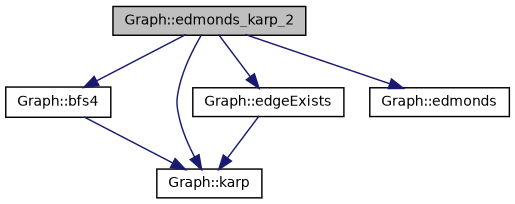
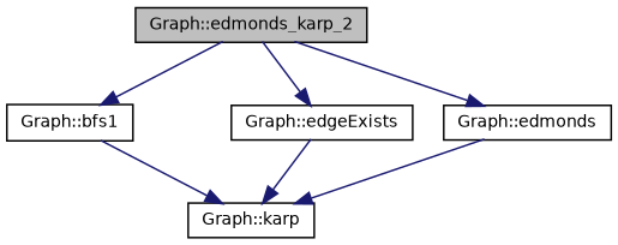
  digraph {
    rankdir=TB
    node [color=black fillcolor=white fontname=Helvetica fontsize=10 shape=record style=filled]
    edge [color=midnightblue fontname=Helvetica fontsize=10 labelfontname=Helvetica labelfontsize=10 style=solid]
    n1 [fillcolor=grey75 fontcolor=black height=0.2 label="Graph::edmonds_karp_2" width=0.4]
-   n2 [height=0.2 label="Graph::bfs4" width=0.4]
+   n2 [height=0.2 label="Graph::bfs1" width=0.4]
    n3 [height=0.2 label="Graph::karp" width=0.4]
    n4 [height=0.2 label="Graph::edgeExists" width=0.4]
    n5 [height=0.2 label="Graph::edmonds" width=0.4]
    n1 -> n2
-   n1 -> n3
+   n5 -> n3
    n1 -> n4
    n1 -> n5
    n2 -> n3
    n4 -> n3
  }
